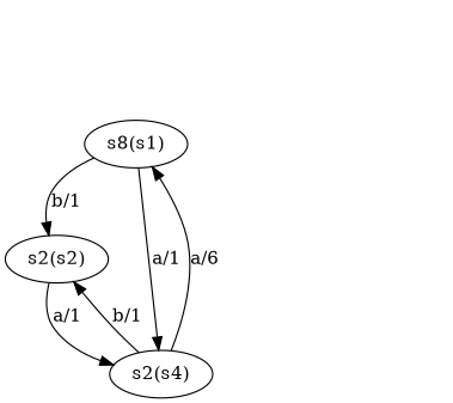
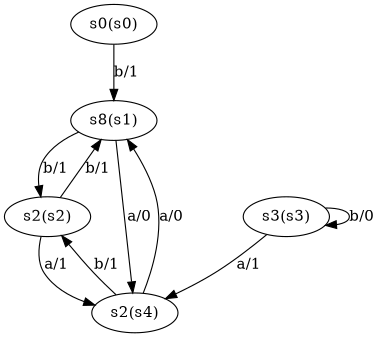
  digraph {
+   n1 [label="s0(s0)"]
    n2 [label="s8(s1)"]
    n3 [label="s2(s2)"]
    n4 [label="s2(s4)"]
+   n5 [label="s3(s3)"]
+   n1 -> n2 [label="b/1"]
    n2 -> n3 [label="b/1"]
-   n2 -> n4 [label="a/1"]
+   n2 -> n4 [label="a/0"]
+   n3 -> n2 [label="b/1"]
    n3 -> n4 [label="a/1"]
-   n4 -> n2 [label="a/6"]
+   n4 -> n2 [label="a/0"]
    n4 -> n3 [label="b/1"]
+   n5 -> n4 [label="a/1"]
+   n5 -> n5 [label="b/0"]
  }
